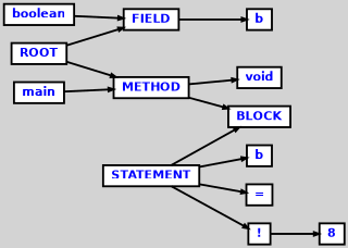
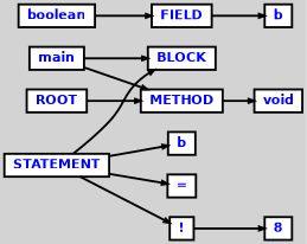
  digraph {
    bgcolor=lightgrey
    ordering=out
    rankdir=LR
    ranksep=.4
    node [color=black fillcolor=white fixedsize=false fontcolor=blue fontname="Helvetica-bold" fontsize=12 shape=box style="filled, solid, bold"]
    edge [arrowsize=.5 color=black style=bold]
    n1 [height=.25 label=ROOT width=.25]
    n2 [height=.25 label=FIELD width=.25]
    n3 [height=.25 label=METHOD width=.25]
    n4 [height=.25 label=b width=.25]
    n5 [height=.25 label=void width=.25]
    n6 [height=.25 label=BLOCK width=.25]
    n7 [height=.25 label=boolean width=.25]
    n8 [height=.25 label=main width=.25]
    n9 [height=.25 label=STATEMENT width=.25]
    n10 [height=.25 label=b width=.25]
    n11 [height=.25 label="=" width=.25]
    n12 [height=.25 label="!" width=.25]
    n13 [height=.25 label=8 width=.25]
-   n1 -> n2
    n1 -> n3
    n2 -> n4
    n3 -> n5
-   n3 -> n6
+   n8 -> n6
    n7 -> n2
    n8 -> n3
    n9 -> n6
    n9 -> n10
    n9 -> n11
    n9 -> n12
    n12 -> n13
  }
